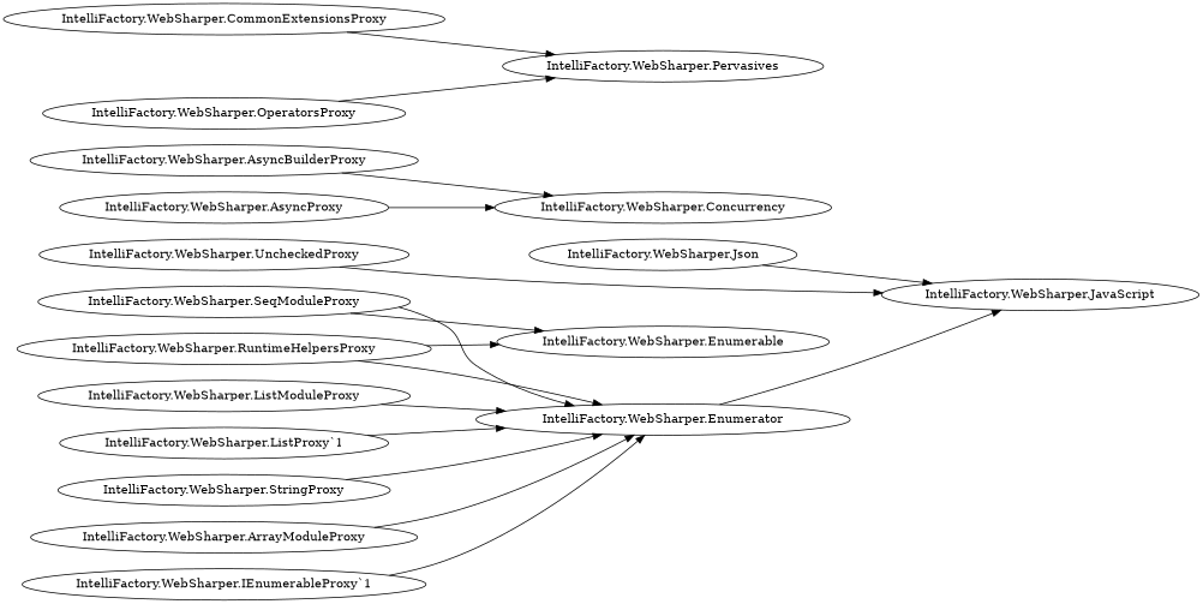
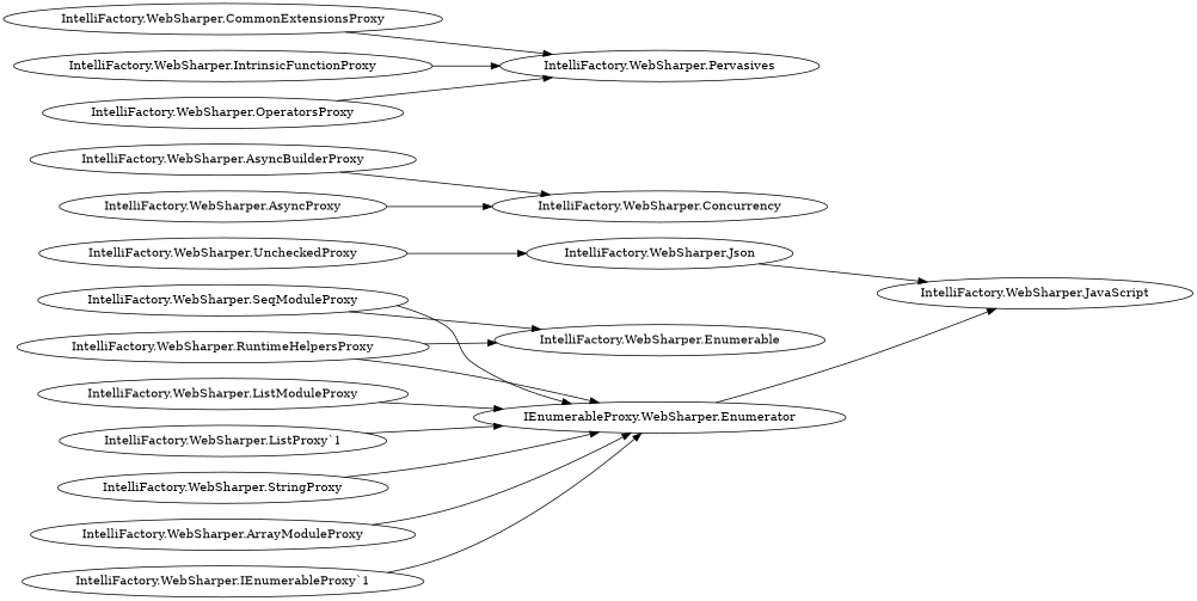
  digraph {
    fontsize=10
    rankdir=LR
-   "IntelliFactory.WebSharper.Enumerator"
+   "IntelliFactory.WebSharper.Enumerator" [label="IEnumerableProxy.WebSharper.Enumerator"]
    "IntelliFactory.WebSharper.Concurrency"
    "IntelliFactory.WebSharper.Pervasives"
    "IntelliFactory.WebSharper.JavaScript"
    "IntelliFactory.WebSharper.Json"
    "IntelliFactory.WebSharper.Enumerable"
    "IntelliFactory.WebSharper.ArrayModuleProxy"
    "IntelliFactory.WebSharper.AsyncBuilderProxy"
    "IntelliFactory.WebSharper.AsyncProxy"
    "IntelliFactory.WebSharper.CommonExtensionsProxy"
    "IntelliFactory.WebSharper.IEnumerableProxy`1"
+   "IntelliFactory.WebSharper.IntrinsicFunctionProxy"
    "IntelliFactory.WebSharper.ListModuleProxy"
    "IntelliFactory.WebSharper.ListProxy`1"
    "IntelliFactory.WebSharper.OperatorsProxy"
    "IntelliFactory.WebSharper.RuntimeHelpersProxy"
    "IntelliFactory.WebSharper.SeqModuleProxy"
    "IntelliFactory.WebSharper.StringProxy"
    "IntelliFactory.WebSharper.UncheckedProxy"
    subgraph sub_1 {
      rank=none
      "IntelliFactory.WebSharper.Enumerator"
    }
    subgraph sub_2 {
      rank=none
      "IntelliFactory.WebSharper.Concurrency"
    }
    subgraph sub_3 {
      rank=none
      "IntelliFactory.WebSharper.Concurrency"
    }
    subgraph sub_4 {
      rank=none
      "IntelliFactory.WebSharper.Pervasives"
    }
    subgraph sub_5 {
      rank=none
      "IntelliFactory.WebSharper.JavaScript"
    }
    subgraph sub_6 {
      rank=none
      "IntelliFactory.WebSharper.Enumerator"
    }
    subgraph sub_7 {
      rank=none
      "IntelliFactory.WebSharper.Pervasives"
    }
    subgraph sub_8 {
      rank=none
      "IntelliFactory.WebSharper.JavaScript"
    }
    subgraph sub_9 {
      rank=none
      "IntelliFactory.WebSharper.Enumerator"
    }
    subgraph sub_10 {
      rank=none
      "IntelliFactory.WebSharper.Enumerator"
    }
    subgraph sub_11 {
      rank=none
      "IntelliFactory.WebSharper.Pervasives"
    }
    subgraph sub_12 {
      rank=none
      "IntelliFactory.WebSharper.Json"
    }
    subgraph sub_13 {
      rank=none
      "IntelliFactory.WebSharper.Enumerator"
      "IntelliFactory.WebSharper.Enumerable"
    }
    subgraph sub_14 {
      rank=none
      "IntelliFactory.WebSharper.Enumerator"
      "IntelliFactory.WebSharper.Enumerable"
    }
    subgraph sub_15 {
      rank=none
      "IntelliFactory.WebSharper.Enumerator"
    }
    subgraph sub_16 {
      rank=none
      "IntelliFactory.WebSharper.JavaScript"
    }
    "IntelliFactory.WebSharper.Enumerator" -> "IntelliFactory.WebSharper.JavaScript"
    "IntelliFactory.WebSharper.Json" -> "IntelliFactory.WebSharper.JavaScript"
    "IntelliFactory.WebSharper.ArrayModuleProxy" -> "IntelliFactory.WebSharper.Enumerator"
    "IntelliFactory.WebSharper.AsyncBuilderProxy" -> "IntelliFactory.WebSharper.Concurrency"
    "IntelliFactory.WebSharper.AsyncProxy" -> "IntelliFactory.WebSharper.Concurrency"
    "IntelliFactory.WebSharper.CommonExtensionsProxy" -> "IntelliFactory.WebSharper.Pervasives"
    "IntelliFactory.WebSharper.IEnumerableProxy`1" -> "IntelliFactory.WebSharper.Enumerator"
+   "IntelliFactory.WebSharper.IntrinsicFunctionProxy" -> "IntelliFactory.WebSharper.Pervasives"
    "IntelliFactory.WebSharper.ListModuleProxy" -> "IntelliFactory.WebSharper.Enumerator"
    "IntelliFactory.WebSharper.ListProxy`1" -> "IntelliFactory.WebSharper.Enumerator"
    "IntelliFactory.WebSharper.OperatorsProxy" -> "IntelliFactory.WebSharper.Pervasives"
    "IntelliFactory.WebSharper.RuntimeHelpersProxy" -> "IntelliFactory.WebSharper.Enumerator"
    "IntelliFactory.WebSharper.RuntimeHelpersProxy" -> "IntelliFactory.WebSharper.Enumerable"
    "IntelliFactory.WebSharper.SeqModuleProxy" -> "IntelliFactory.WebSharper.Enumerator"
    "IntelliFactory.WebSharper.SeqModuleProxy" -> "IntelliFactory.WebSharper.Enumerable"
    "IntelliFactory.WebSharper.StringProxy" -> "IntelliFactory.WebSharper.Enumerator"
-   "IntelliFactory.WebSharper.UncheckedProxy" -> "IntelliFactory.WebSharper.JavaScript"
+   "IntelliFactory.WebSharper.UncheckedProxy" -> "IntelliFactory.WebSharper.Json"
  }
